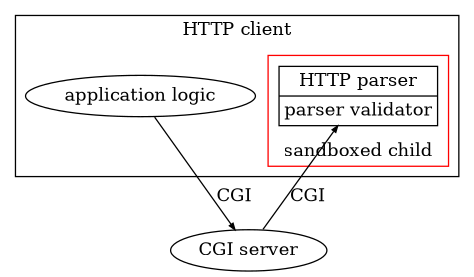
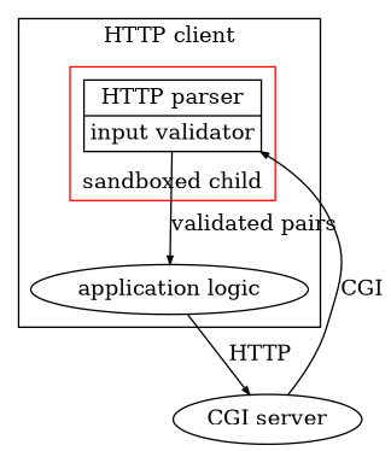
  digraph {
    node [margin="0.05,0.05" shape=ellipse]
    edge [arrowsize=0.5]
-   n1 [height=0 label="{ HTTP parser | parser validator }" shape=record width=0]
+   n1 [height=0 label="{ HTTP parser | input validator }" shape=record width=0]
    n2 [height=0 label="application logic" width=0]
    n3 [height=0 label="CGI server" width=0]
    subgraph cluster_1 {
      color=black
      label="HTTP client"
      n2
      subgraph cluster_2 {
        color=red
        label="sandboxed child"
        labelloc=b
        n1
      }
    }
-   n2 -> n3 [label=CGI]
+   n1 -> n2 [label="validated pairs"]
+   n2 -> n3 [label=HTTP]
    n3 -> n1 [label=CGI]
  }
